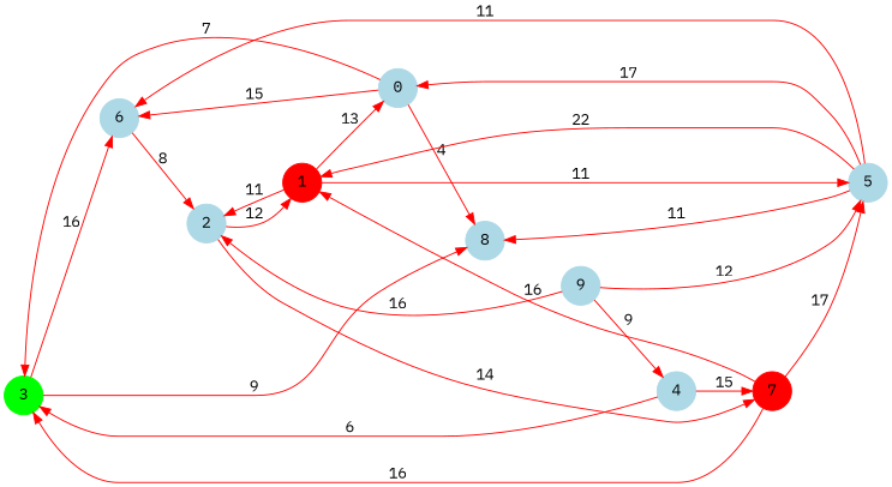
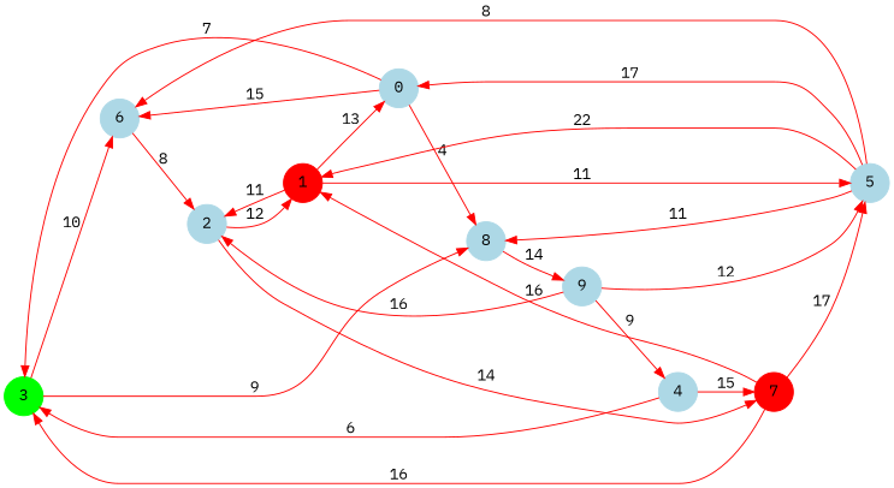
  digraph {
    fontname="IBM Plex Mono"
    rankdir=LR
    node [color=lightblue fontname="IBM Plex Mono" shape=circle style=filled]
    edge [color=red fontname="IBM Plex Mono"]
    3 [color=green]
    0
    6
    8
    2
    9
    1 [color=red]
    5
    7 [color=red]
    4
-   3 -> 6 [label=16]
+   3 -> 6 [label=10]
    3 -> 8 [label=9]
    0 -> 3 [label=7]
    0 -> 6 [label=15]
    0 -> 8 [label=4]
    6 -> 2 [label=8]
+   8 -> 9 [label=14]
    2 -> 1 [label=12]
    2 -> 7 [label=14]
    9 -> 2 [label=16]
    9 -> 5 [label=12]
    9 -> 4 [label=9]
    1 -> 0 [label=13]
    1 -> 2 [label=11]
    1 -> 5 [label=11]
    5 -> 0 [label=17]
-   5 -> 6 [label=11]
+   5 -> 6 [label=8]
    5 -> 8 [label=11]
    5 -> 1 [label=22]
    7 -> 3 [label=16]
    7 -> 1 [label=16]
    7 -> 5 [label=17]
    4 -> 3 [label=6]
    4 -> 7 [label=15]
  }
